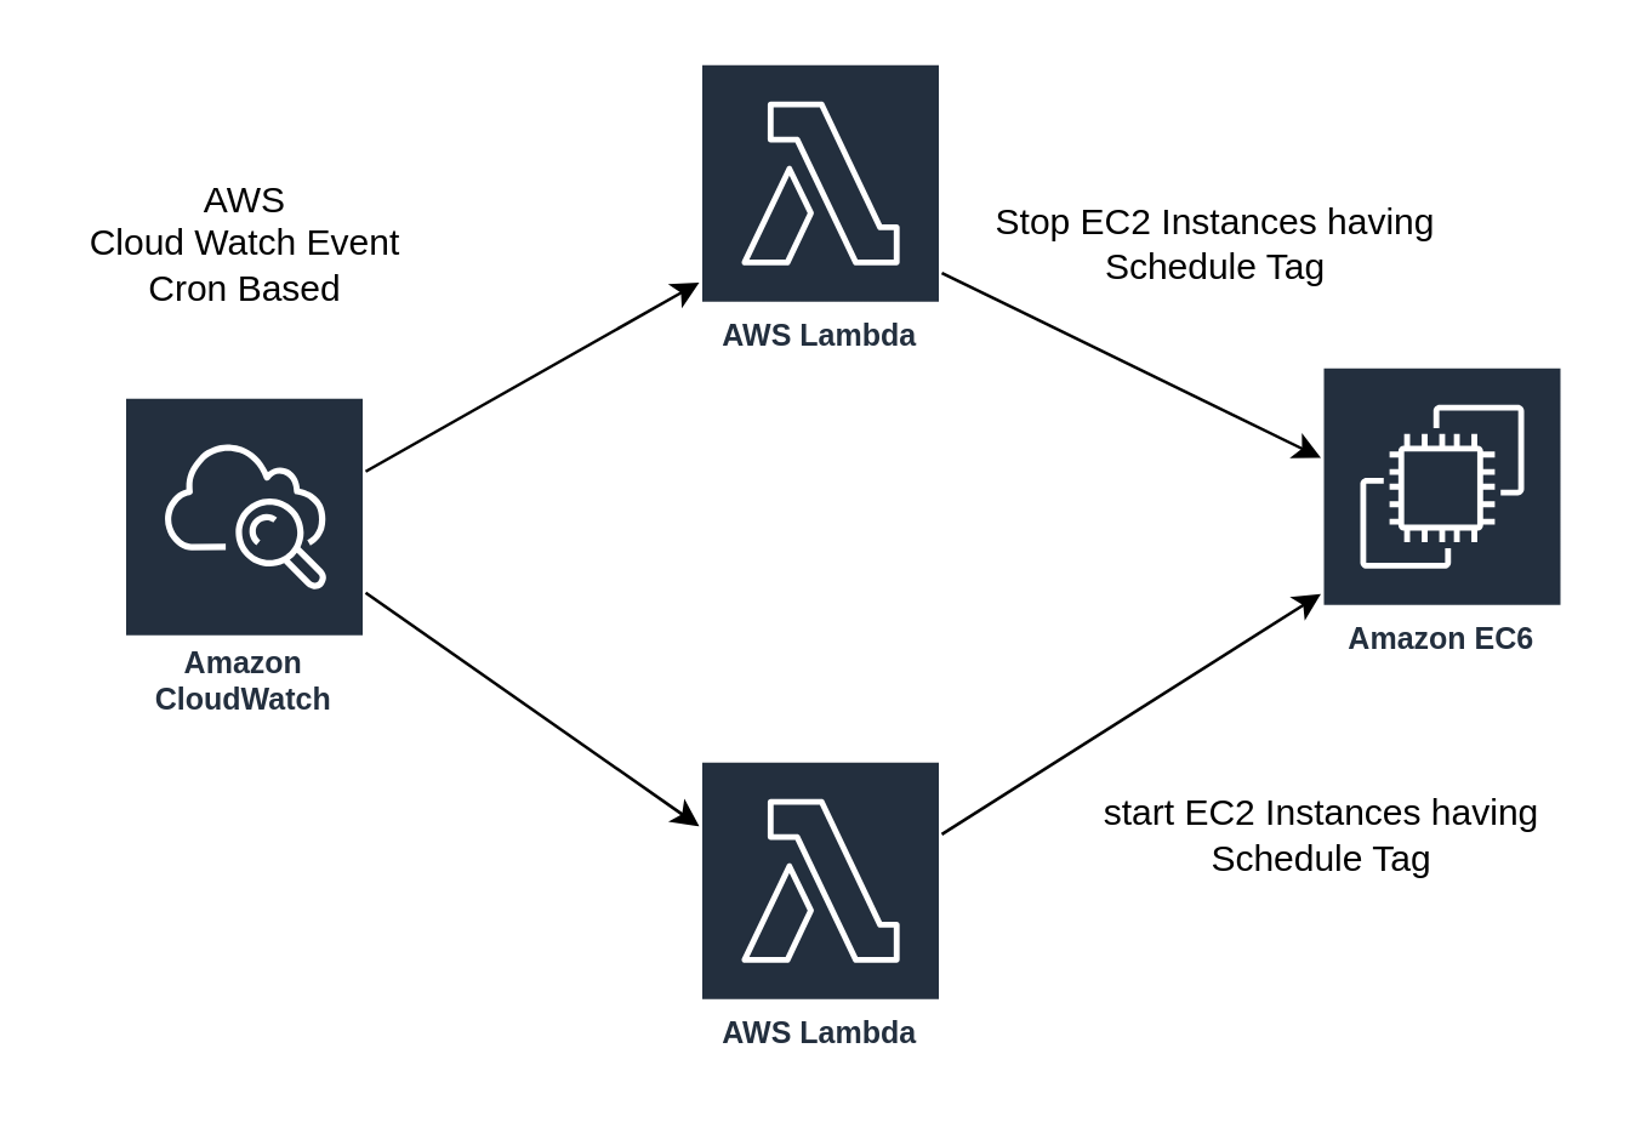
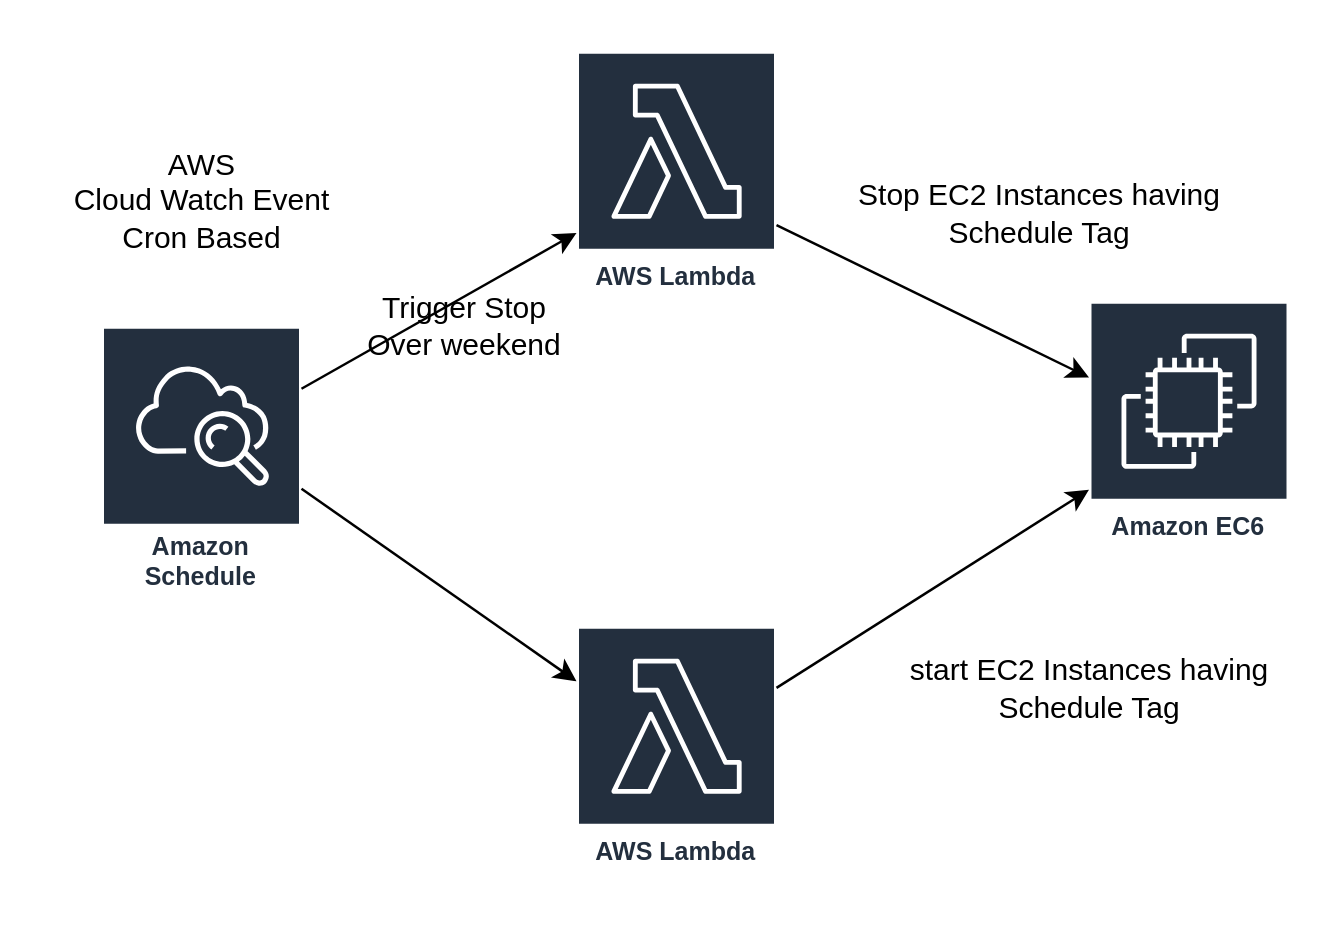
  <mxCell id="0" />
  <mxCell id="1" parent="0" />
- <mxCell id="2" value="Amazon CloudWatch" style="outlineConnect=0;fontColor=#232F3E;gradientColor=none;strokeColor=#ffffff;fillColor=#232F3E;dashed=0;verticalLabelPosition=middle;verticalAlign=bottom;align=center;html=1;whiteSpace=wrap;fontSize=10;fontStyle=1;spacing=3;shape=mxgraph.aws4.productIcon;prIcon=mxgraph.aws4.cloudwatch;" parent="1" vertex="1"><mxGeometry x="40" y="130" width="80" height="110" as="geometry" /></mxCell>
+ <mxCell id="2" value="Amazon Schedule" style="outlineConnect=0;fontColor=#232F3E;gradientColor=none;strokeColor=#ffffff;fillColor=#232F3E;dashed=0;verticalLabelPosition=middle;verticalAlign=bottom;align=center;html=1;whiteSpace=wrap;fontSize=10;fontStyle=1;spacing=3;shape=mxgraph.aws4.productIcon;prIcon=mxgraph.aws4.cloudwatch;" parent="1" vertex="1"><mxGeometry x="40" y="130" width="80" height="110" as="geometry" /></mxCell>
  <mxCell id="3" value="AWS &lt;br&gt;Cloud Watch Event&lt;br&gt;Cron Based" style="text;html=1;align=center;verticalAlign=middle;resizable=0;points=[];autosize=1;strokeColor=none;" parent="1" vertex="1"><mxGeometry x="20" y="55" width="120" height="50" as="geometry" /></mxCell>
  <mxCell id="4" value="AWS Lambda" style="outlineConnect=0;fontColor=#232F3E;gradientColor=none;strokeColor=#ffffff;fillColor=#232F3E;dashed=0;verticalLabelPosition=middle;verticalAlign=bottom;align=center;html=1;whiteSpace=wrap;fontSize=10;fontStyle=1;spacing=3;shape=mxgraph.aws4.productIcon;prIcon=mxgraph.aws4.lambda;" parent="1" vertex="1"><mxGeometry x="230" y="20" width="80" height="100" as="geometry" /></mxCell>
  <mxCell id="5" value="AWS Lambda" style="outlineConnect=0;fontColor=#232F3E;gradientColor=none;strokeColor=#ffffff;fillColor=#232F3E;dashed=0;verticalLabelPosition=middle;verticalAlign=bottom;align=center;html=1;whiteSpace=wrap;fontSize=10;fontStyle=1;spacing=3;shape=mxgraph.aws4.productIcon;prIcon=mxgraph.aws4.lambda;" parent="1" vertex="1"><mxGeometry x="230" y="250" width="80" height="100" as="geometry" /></mxCell>
- <mxCell id="7" value="Stop EC2 Instances having &lt;br&gt;Schedule Tag" style="text;html=1;align=center;verticalAlign=middle;resizable=0;points=[];autosize=1;strokeColor=none;" parent="1" vertex="1"><mxGeometry x="320" y="65" width="160" height="30" as="geometry" /></mxCell>
+ <mxCell id="6" value="Trigger Stop &lt;br&gt;Over weekend" style="text;html=1;align=center;verticalAlign=middle;resizable=0;points=[];autosize=1;strokeColor=none;" parent="1" vertex="1"><mxGeometry x="140" y="115" width="90" height="30" as="geometry" /></mxCell>
+ <mxCell id="7" value="Stop EC2 Instances having &lt;br&gt;Schedule Tag" style="text;html=1;align=center;verticalAlign=middle;resizable=0;points=[];autosize=1;strokeColor=none;" parent="1" vertex="1"><mxGeometry x="335" y="70" width="160" height="30" as="geometry" /></mxCell>
  <mxCell id="8" value="start EC2 Instances having &lt;br&gt;Schedule Tag" style="text;html=1;align=center;verticalAlign=middle;resizable=0;points=[];autosize=1;strokeColor=none;" parent="1" vertex="1"><mxGeometry x="355" y="260" width="160" height="30" as="geometry" /></mxCell>
  <mxCell id="9" value="" style="endArrow=classic;html=1;" parent="1" target="4" edge="1"><mxGeometry width="50" height="50" relative="1" as="geometry"><mxPoint x="120" y="155" as="sourcePoint" /><mxPoint x="170" y="105" as="targetPoint" /></mxGeometry></mxCell>
  <mxCell id="10" value="" style="endArrow=classic;html=1;" parent="1" target="5" edge="1"><mxGeometry width="50" height="50" relative="1" as="geometry"><mxPoint x="120" y="195" as="sourcePoint" /><mxPoint x="170" y="145" as="targetPoint" /></mxGeometry></mxCell>
  <mxCell id="11" value="" style="endArrow=classic;html=1;" parent="1" source="5" edge="1"><mxGeometry width="50" height="50" relative="1" as="geometry"><mxPoint x="320" y="300" as="sourcePoint" /><mxPoint x="435" y="195.366" as="targetPoint" /></mxGeometry></mxCell>
  <mxCell id="12" value="" style="endArrow=classic;html=1;" parent="1" source="4" edge="1"><mxGeometry width="50" height="50" relative="1" as="geometry"><mxPoint x="330" y="120" as="sourcePoint" /><mxPoint x="435" y="150.488" as="targetPoint" /></mxGeometry></mxCell>
  <mxCell id="13" value="Amazon EC6" style="outlineConnect=0;fontColor=#232F3E;gradientColor=none;strokeColor=#ffffff;fillColor=#232F3E;dashed=0;verticalLabelPosition=middle;verticalAlign=bottom;align=center;html=1;whiteSpace=wrap;fontSize=10;fontStyle=1;spacing=3;shape=mxgraph.aws4.productIcon;prIcon=mxgraph.aws4.ec2;" parent="1" vertex="1"><mxGeometry x="435" y="120" width="80" height="100" as="geometry" /></mxCell>
